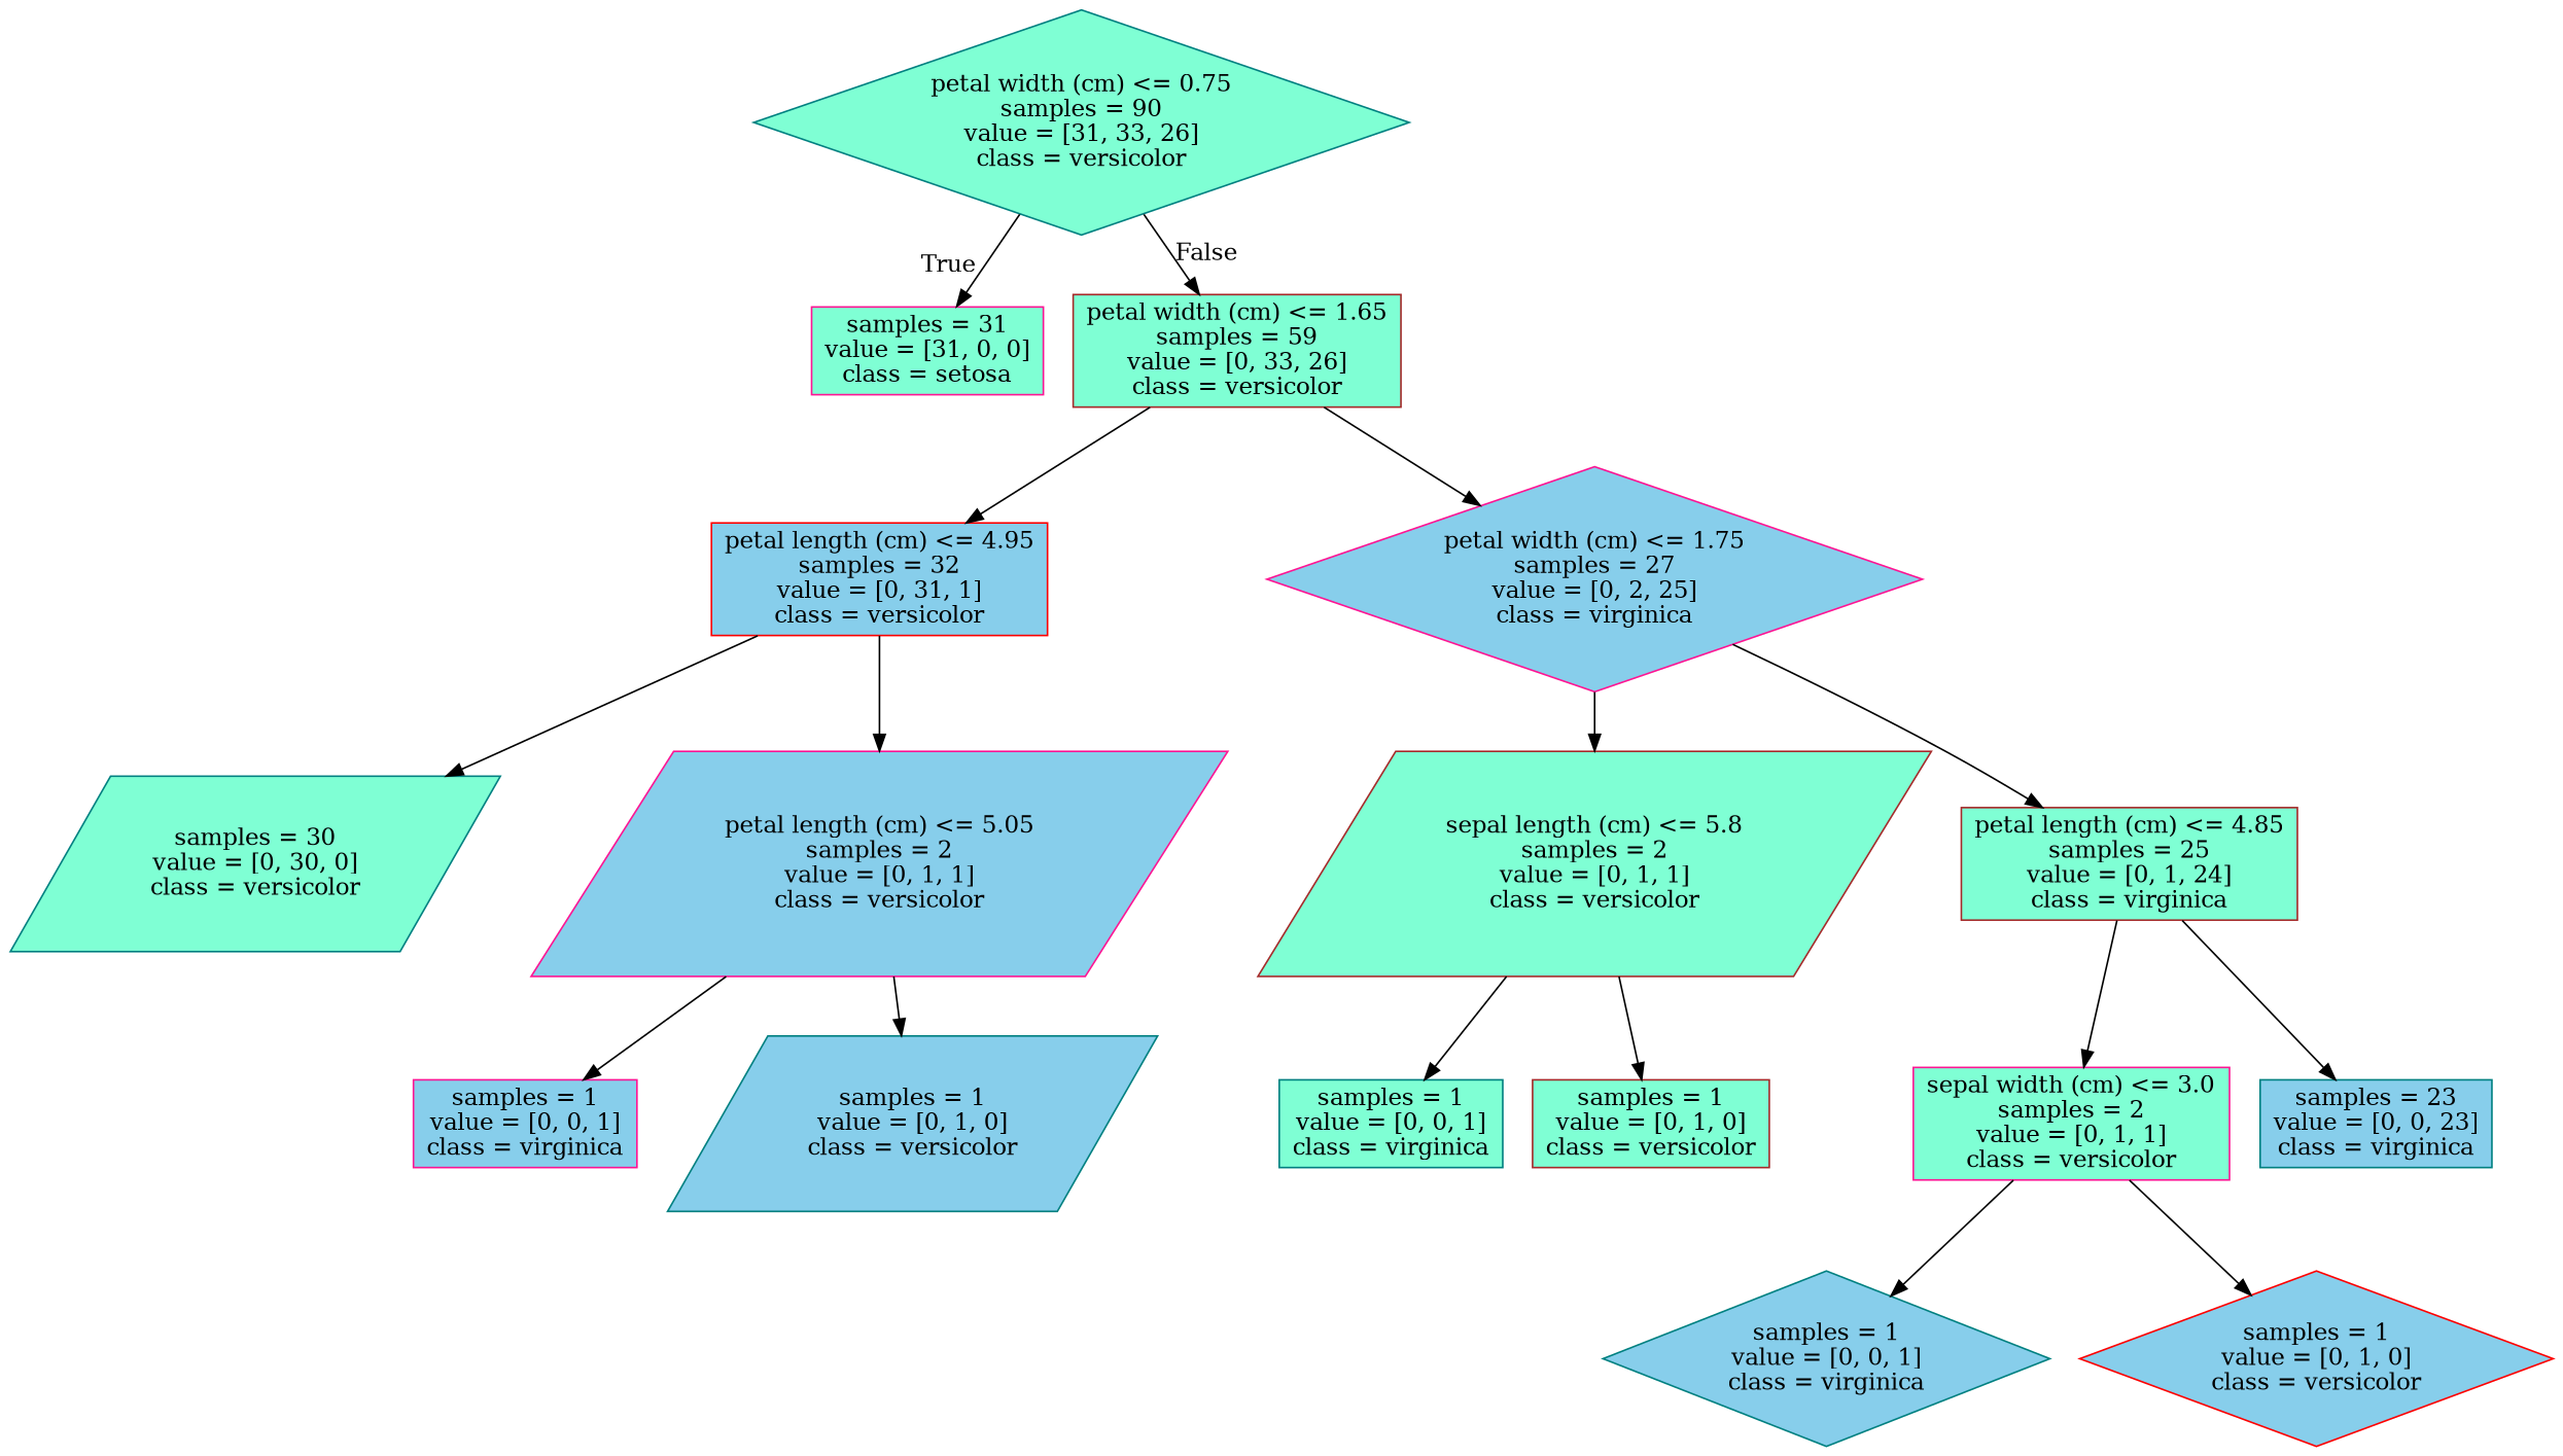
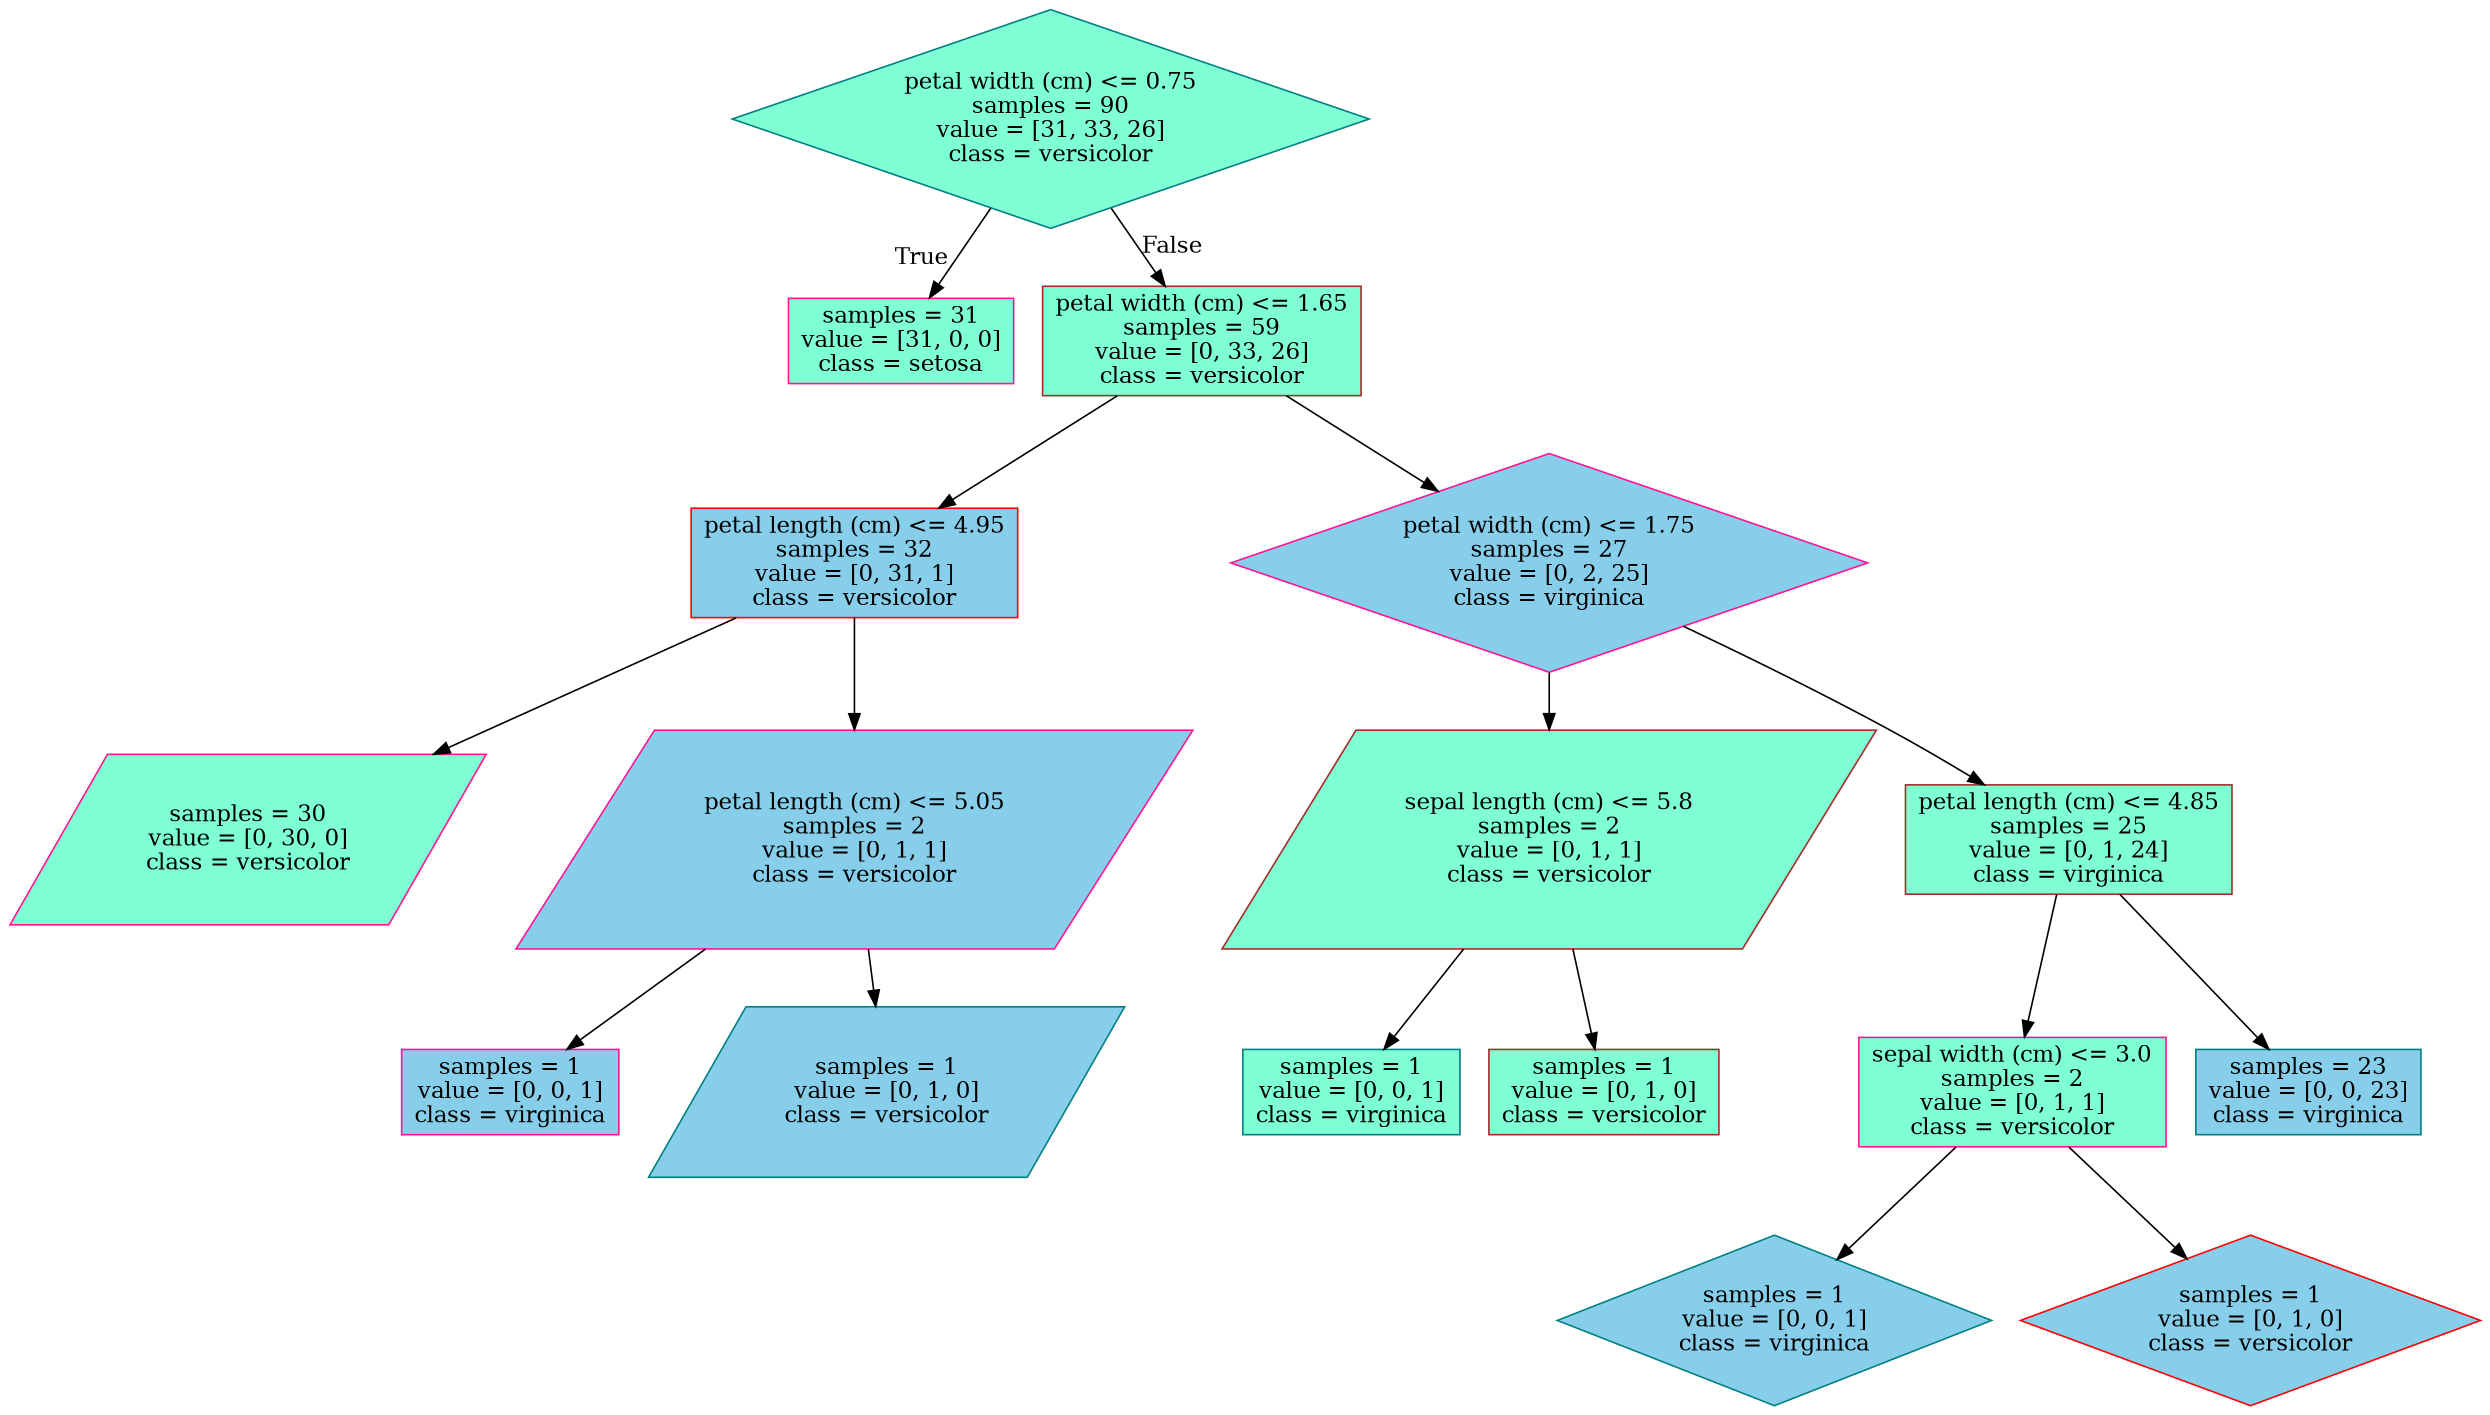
  digraph {
    node [color=deeppink fillcolor=aquamarine shape=box style=filled]
    n1 [color=teal label="petal width (cm) <= 0.75\nsamples = 90\nvalue = [31, 33, 26]\nclass = versicolor" shape=diamond]
    n2 [label="samples = 31\nvalue = [31, 0, 0]\nclass = setosa"]
    n3 [color=brown label="petal width (cm) <= 1.65\nsamples = 59\nvalue = [0, 33, 26]\nclass = versicolor"]
    n4 [color=red fillcolor=skyblue label="petal length (cm) <= 4.95\nsamples = 32\nvalue = [0, 31, 1]\nclass = versicolor"]
    n5 [fillcolor=skyblue label="petal width (cm) <= 1.75\nsamples = 27\nvalue = [0, 2, 25]\nclass = virginica" shape=diamond]
-   n6 [color=teal label="samples = 30\nvalue = [0, 30, 0]\nclass = versicolor" shape=parallelogram]
+   n6 [label="samples = 30\nvalue = [0, 30, 0]\nclass = versicolor" shape=parallelogram]
    n7 [fillcolor=skyblue label="petal length (cm) <= 5.05\nsamples = 2\nvalue = [0, 1, 1]\nclass = versicolor" shape=parallelogram]
    n8 [fillcolor=skyblue label="samples = 1\nvalue = [0, 0, 1]\nclass = virginica"]
    n9 [color=teal fillcolor=skyblue label="samples = 1\nvalue = [0, 1, 0]\nclass = versicolor" shape=parallelogram]
    n10 [color=brown label="sepal length (cm) <= 5.8\nsamples = 2\nvalue = [0, 1, 1]\nclass = versicolor" shape=parallelogram]
    n11 [color=brown label="petal length (cm) <= 4.85\nsamples = 25\nvalue = [0, 1, 24]\nclass = virginica"]
    n12 [color=teal label="samples = 1\nvalue = [0, 0, 1]\nclass = virginica"]
    n13 [color=brown label="samples = 1\nvalue = [0, 1, 0]\nclass = versicolor"]
    n14 [label="sepal width (cm) <= 3.0\nsamples = 2\nvalue = [0, 1, 1]\nclass = versicolor"]
    n15 [color=teal fillcolor=skyblue label="samples = 23\nvalue = [0, 0, 23]\nclass = virginica"]
    n16 [color=teal fillcolor=skyblue label="samples = 1\nvalue = [0, 0, 1]\nclass = virginica" shape=diamond]
    n17 [color=red fillcolor=skyblue label="samples = 1\nvalue = [0, 1, 0]\nclass = versicolor" shape=diamond]
    n1 -> n2 [headlabel=True labelangle=45 labeldistance=2.5]
    n1 -> n3 [headlabel=False labelangle=-45 labeldistance=2.5]
    n3 -> n4
    n3 -> n5
    n4 -> n6
    n4 -> n7
    n5 -> n10
    n5 -> n11
    n7 -> n8
    n7 -> n9
    n10 -> n12
    n10 -> n13
    n11 -> n14
    n11 -> n15
    n14 -> n16
    n14 -> n17
  }
